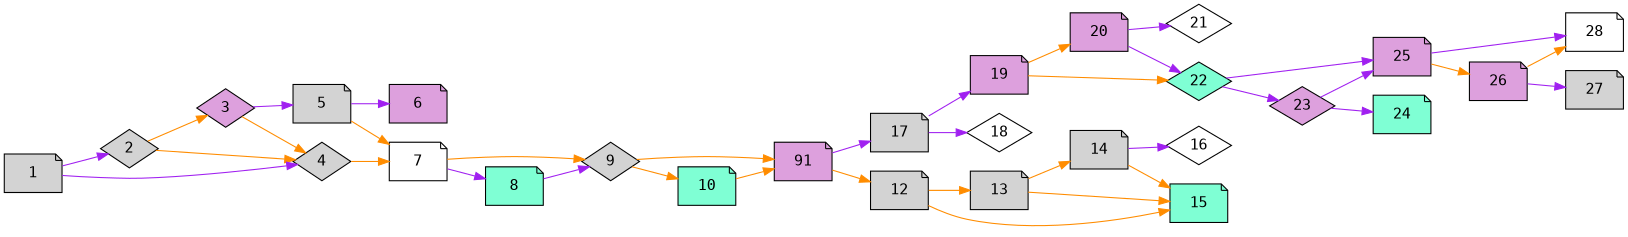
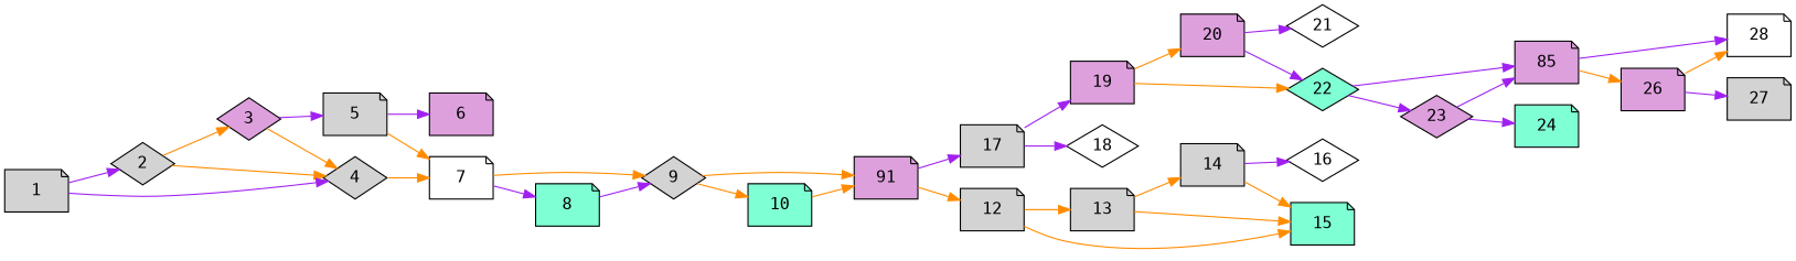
  digraph {
    fontname="DejaVu Sans Mono"
    rankdir=LR
    node [fillcolor=lightgrey fontname="DejaVu Sans Mono" shape=note style=filled]
    edge [color=darkorange fontname="DejaVu Sans Mono"]
    2 [shape=diamond]
    1
    4 [shape=diamond]
    3 [fillcolor=plum shape=diamond]
    7 [fillcolor=white]
    5
    6 [fillcolor=plum]
    9 [shape=diamond]
    8 [fillcolor=aquamarine]
    n10 [fillcolor=plum label=91]
    10 [fillcolor=aquamarine]
    17
    12
    19 [fillcolor=plum]
    18 [fillcolor=white shape=diamond]
    13
    15 [fillcolor=aquamarine]
    22 [fillcolor=aquamarine shape=diamond]
    20 [fillcolor=plum]
    14
    16 [fillcolor=white shape=diamond]
-   25 [fillcolor=plum]
+   25 [fillcolor=plum label=85]
    23 [fillcolor=plum shape=diamond]
    21 [fillcolor=white shape=diamond]
    28 [fillcolor=white]
    26 [fillcolor=plum]
    24 [fillcolor=aquamarine]
    27
    2 -> 4
    2 -> 3
    1 -> 2 [color=purple]
    1 -> 4 [color=purple]
    4 -> 7
    3 -> 4
    3 -> 5 [color=purple]
    7 -> 9
    7 -> 8 [color=purple]
    5 -> 7
    5 -> 6 [color=purple]
    9 -> n10
    9 -> 10
    8 -> 9 [color=purple]
    n10 -> 17 [color=purple]
    n10 -> 12
    10 -> n10
    17 -> 19 [color=purple]
    17 -> 18 [color=purple]
    12 -> 13
    12 -> 15
    19 -> 22
    19 -> 20
    13 -> 15
    13 -> 14
    22 -> 25 [color=purple]
    22 -> 23 [color=purple]
    20 -> 22 [color=purple]
    20 -> 21 [color=purple]
    14 -> 15
    14 -> 16 [color=purple]
    25 -> 28 [color=purple]
    25 -> 26
    23 -> 25 [color=purple]
    23 -> 24 [color=purple]
    26 -> 28
    26 -> 27 [color=purple]
  }
